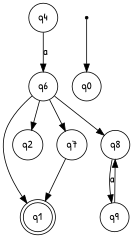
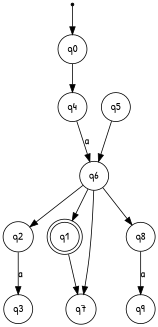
  digraph {
    fontname="Patrick Hand"
    node [fontname="Patrick Hand" shape=circle]
    edge [fontname="Patrick Hand"]
    q1 [shape=doublecircle]
    qi [shape=point]
    q0
    q4
    q2
+   q3
    q6
+   q5
    q7
    q8
    q9
    qi -> q0
+   q0 -> q4
    q4 -> q6 [label=a]
+   q2 -> q3 [label=a]
    q6 -> q1
    q6 -> q2
    q6 -> q7
    q6 -> q8
-   q7 -> q1
+   q5 -> q6
+   q1 -> q7
    q8 -> q9 [label=a]
-   q9 -> q8
  }
